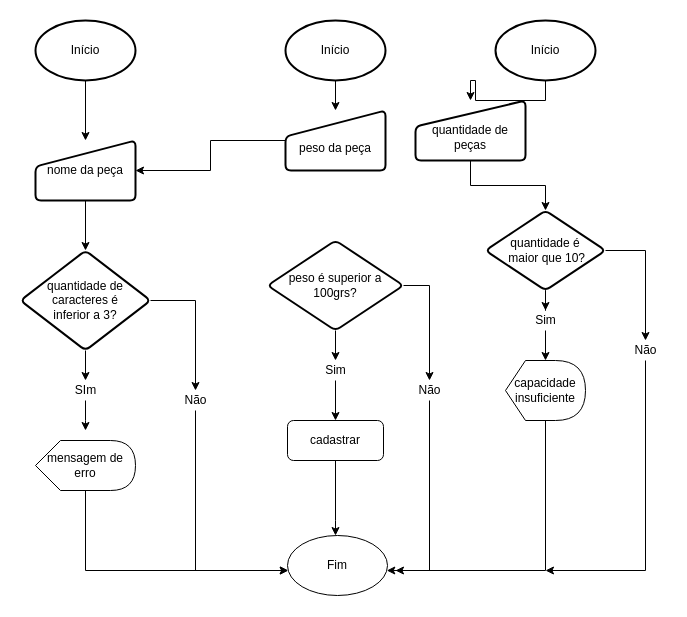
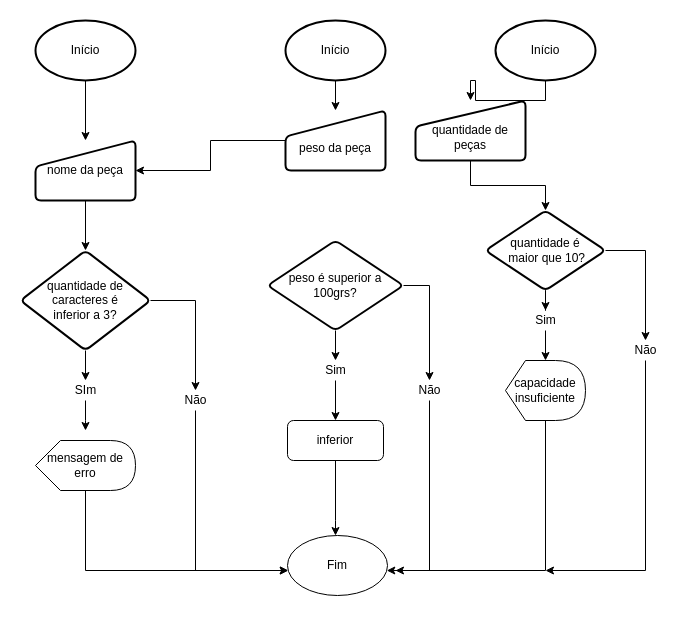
  <mxCell id="0" />
  <mxCell id="1" parent="0" />
  <mxCell id="2" value="" style="edgeStyle=orthogonalEdgeStyle;rounded=0;orthogonalLoop=1;jettySize=auto;html=1;" parent="1" source="3" target="8" edge="1"><mxGeometry relative="1" as="geometry" /></mxCell>
  <mxCell id="3" value="nome da peça" style="html=1;strokeWidth=2;shape=manualInput;whiteSpace=wrap;rounded=1;size=26;arcSize=11;" parent="1" vertex="1"><mxGeometry x="35" y="140" width="100" height="60" as="geometry" /></mxCell>
  <mxCell id="4" value="" style="edgeStyle=orthogonalEdgeStyle;rounded=0;orthogonalLoop=1;jettySize=auto;html=1;" parent="1" source="5" target="3" edge="1"><mxGeometry relative="1" as="geometry" /></mxCell>
  <mxCell id="5" value="Início" style="strokeWidth=2;html=1;shape=mxgraph.flowchart.start_1;whiteSpace=wrap;" parent="1" vertex="1"><mxGeometry x="35" y="20" width="100" height="60" as="geometry" /></mxCell>
  <mxCell id="6" value="" style="edgeStyle=orthogonalEdgeStyle;rounded=0;orthogonalLoop=1;jettySize=auto;html=1;" parent="1" source="8" target="10" edge="1"><mxGeometry relative="1" as="geometry" /></mxCell>
  <mxCell id="7" value="" style="edgeStyle=orthogonalEdgeStyle;rounded=0;orthogonalLoop=1;jettySize=auto;html=1;" parent="1" source="8" target="12" edge="1"><mxGeometry relative="1" as="geometry" /></mxCell>
  <mxCell id="8" value="quantidade de caracteres é &lt;br&gt;inferior a 3?" style="rhombus;whiteSpace=wrap;html=1;rounded=1;strokeWidth=2;arcSize=11;" parent="1" vertex="1"><mxGeometry x="20" y="250" width="130" height="100" as="geometry" /></mxCell>
  <mxCell id="9" value="" style="edgeStyle=orthogonalEdgeStyle;rounded=0;orthogonalLoop=1;jettySize=auto;html=1;" parent="1" source="10" target="15" edge="1"><mxGeometry relative="1" as="geometry"><Array as="points"><mxPoint x="195" y="570" /></Array></mxGeometry></mxCell>
  <mxCell id="10" value="Não" style="text;html=1;align=center;verticalAlign=middle;resizable=0;points=[];autosize=1;strokeColor=none;fillColor=none;" parent="1" vertex="1"><mxGeometry x="175" y="390" width="40" height="20" as="geometry" /></mxCell>
  <mxCell id="11" value="" style="edgeStyle=orthogonalEdgeStyle;rounded=0;orthogonalLoop=1;jettySize=auto;html=1;" parent="1" source="12" edge="1"><mxGeometry relative="1" as="geometry"><mxPoint x="85" y="430" as="targetPoint" /></mxGeometry></mxCell>
  <mxCell id="12" value="SIm" style="text;html=1;align=center;verticalAlign=middle;resizable=0;points=[];autosize=1;strokeColor=none;fillColor=none;" parent="1" vertex="1"><mxGeometry x="65" y="380" width="40" height="20" as="geometry" /></mxCell>
  <mxCell id="13" value="" style="edgeStyle=orthogonalEdgeStyle;rounded=0;orthogonalLoop=1;jettySize=auto;html=1;" parent="1" source="14" target="15" edge="1"><mxGeometry relative="1" as="geometry"><Array as="points"><mxPoint x="85" y="570" /></Array></mxGeometry></mxCell>
  <mxCell id="14" value="mensagem de erro" style="shape=display;whiteSpace=wrap;html=1;" parent="1" vertex="1"><mxGeometry x="35" y="440" width="100" height="50" as="geometry" /></mxCell>
  <mxCell id="15" value="Fim" style="ellipse;whiteSpace=wrap;html=1;" parent="1" vertex="1"><mxGeometry x="287" y="535" width="100" height="60" as="geometry" /></mxCell>
  <mxCell id="16" value="" style="edgeStyle=orthogonalEdgeStyle;rounded=0;orthogonalLoop=1;jettySize=auto;html=1;" parent="1" source="17" target="19" edge="1"><mxGeometry relative="1" as="geometry" /></mxCell>
  <mxCell id="17" value="Início" style="strokeWidth=2;html=1;shape=mxgraph.flowchart.start_1;whiteSpace=wrap;" parent="1" vertex="1"><mxGeometry x="285" y="20" width="100" height="60" as="geometry" /></mxCell>
  <mxCell id="18" value="" style="edgeStyle=orthogonalEdgeStyle;rounded=0;orthogonalLoop=1;jettySize=auto;html=1;" parent="1" source="19" target="3" edge="1"><mxGeometry relative="1" as="geometry" /></mxCell>
  <mxCell id="19" value="&lt;br&gt;peso da peça" style="html=1;strokeWidth=2;shape=manualInput;whiteSpace=wrap;rounded=1;size=26;arcSize=11;" parent="1" vertex="1"><mxGeometry x="285" y="110" width="100" height="60" as="geometry" /></mxCell>
  <mxCell id="20" value="" style="edgeStyle=orthogonalEdgeStyle;rounded=0;orthogonalLoop=1;jettySize=auto;html=1;" parent="1" source="22" target="24" edge="1"><mxGeometry relative="1" as="geometry" /></mxCell>
  <mxCell id="21" value="" style="edgeStyle=orthogonalEdgeStyle;rounded=0;orthogonalLoop=1;jettySize=auto;html=1;" parent="1" source="22" target="26" edge="1"><mxGeometry relative="1" as="geometry" /></mxCell>
  <mxCell id="22" value="peso é superior a 100grs?" style="rhombus;whiteSpace=wrap;html=1;rounded=1;strokeWidth=2;arcSize=11;" parent="1" vertex="1"><mxGeometry x="267" y="240" width="136" height="90" as="geometry" /></mxCell>
  <mxCell id="23" value="" style="edgeStyle=orthogonalEdgeStyle;rounded=0;orthogonalLoop=1;jettySize=auto;html=1;" edge="1" parent="1" source="24"><mxGeometry relative="1" as="geometry"><mxPoint x="395" y="570" as="targetPoint" /><Array as="points"><mxPoint x="429" y="570" /></Array></mxGeometry></mxCell>
  <mxCell id="24" value="Não" style="text;html=1;align=center;verticalAlign=middle;resizable=0;points=[];autosize=1;strokeColor=none;fillColor=none;" parent="1" vertex="1"><mxGeometry x="409" y="380" width="40" height="20" as="geometry" /></mxCell>
  <mxCell id="25" value="" style="edgeStyle=orthogonalEdgeStyle;rounded=0;orthogonalLoop=1;jettySize=auto;html=1;" parent="1" source="26" target="28" edge="1"><mxGeometry relative="1" as="geometry" /></mxCell>
  <mxCell id="26" value="Sim" style="text;html=1;align=center;verticalAlign=middle;resizable=0;points=[];autosize=1;strokeColor=none;fillColor=none;" parent="1" vertex="1"><mxGeometry x="315" y="360" width="40" height="20" as="geometry" /></mxCell>
  <mxCell id="27" value="" style="edgeStyle=orthogonalEdgeStyle;rounded=0;orthogonalLoop=1;jettySize=auto;html=1;" parent="1" source="28" target="15" edge="1"><mxGeometry relative="1" as="geometry"><mxPoint x="335" y="490" as="targetPoint" /><Array as="points"><mxPoint x="335" y="520" /><mxPoint x="335" y="520" /></Array></mxGeometry></mxCell>
- <mxCell id="28" value="cadastrar" style="rounded=1;whiteSpace=wrap;html=1;" parent="1" vertex="1"><mxGeometry x="287" y="420" width="96" height="40" as="geometry" /></mxCell>
+ <mxCell id="28" value="inferior" style="rounded=1;whiteSpace=wrap;html=1;" parent="1" vertex="1"><mxGeometry x="287" y="420" width="96" height="40" as="geometry" /></mxCell>
  <mxCell id="29" value="" style="edgeStyle=orthogonalEdgeStyle;rounded=0;orthogonalLoop=1;jettySize=auto;html=1;" parent="1" source="30" target="32" edge="1"><mxGeometry relative="1" as="geometry" /></mxCell>
  <mxCell id="30" value="Início" style="strokeWidth=2;html=1;shape=mxgraph.flowchart.start_1;whiteSpace=wrap;" parent="1" vertex="1"><mxGeometry x="495" y="20" width="100" height="60" as="geometry" /></mxCell>
  <mxCell id="31" value="" style="edgeStyle=orthogonalEdgeStyle;rounded=0;orthogonalLoop=1;jettySize=auto;html=1;" parent="1" source="32" target="35" edge="1"><mxGeometry relative="1" as="geometry" /></mxCell>
  <mxCell id="32" value="&lt;br&gt;quantidade de peças" style="html=1;strokeWidth=2;shape=manualInput;whiteSpace=wrap;rounded=1;size=26;arcSize=11;" parent="1" vertex="1"><mxGeometry x="415" y="100" width="110" height="60" as="geometry" /></mxCell>
  <mxCell id="33" value="" style="edgeStyle=orthogonalEdgeStyle;rounded=0;orthogonalLoop=1;jettySize=auto;html=1;" parent="1" source="35" target="37" edge="1"><mxGeometry relative="1" as="geometry" /></mxCell>
  <mxCell id="34" value="" style="edgeStyle=orthogonalEdgeStyle;rounded=0;orthogonalLoop=1;jettySize=auto;html=1;" parent="1" source="35" target="41" edge="1"><mxGeometry relative="1" as="geometry" /></mxCell>
  <mxCell id="35" value="quantidade é&lt;br&gt;&amp;nbsp;maior que 10?" style="rhombus;whiteSpace=wrap;html=1;rounded=1;strokeWidth=2;arcSize=11;" parent="1" vertex="1"><mxGeometry x="485" y="210" width="120" height="80" as="geometry" /></mxCell>
  <mxCell id="36" value="" style="edgeStyle=orthogonalEdgeStyle;rounded=0;orthogonalLoop=1;jettySize=auto;html=1;" parent="1" source="37" target="39" edge="1"><mxGeometry relative="1" as="geometry" /></mxCell>
  <mxCell id="37" value="Sim" style="text;html=1;align=center;verticalAlign=middle;resizable=0;points=[];autosize=1;strokeColor=none;fillColor=none;" parent="1" vertex="1"><mxGeometry x="525" y="310" width="40" height="20" as="geometry" /></mxCell>
  <mxCell id="38" value="" style="edgeStyle=orthogonalEdgeStyle;rounded=0;orthogonalLoop=1;jettySize=auto;html=1;" parent="1" source="39" edge="1" target="15"><mxGeometry relative="1" as="geometry"><mxPoint x="545" y="570" as="targetPoint" /><Array as="points"><mxPoint x="545" y="570" /></Array></mxGeometry></mxCell>
  <mxCell id="39" value="capacidade insuficiente" style="shape=display;whiteSpace=wrap;html=1;" parent="1" vertex="1"><mxGeometry x="505" y="360" width="80" height="60" as="geometry" /></mxCell>
  <mxCell id="40" value="" style="edgeStyle=orthogonalEdgeStyle;rounded=0;orthogonalLoop=1;jettySize=auto;html=1;" parent="1" source="41" edge="1"><mxGeometry relative="1" as="geometry"><Array as="points"><mxPoint x="645" y="570" /></Array><mxPoint x="545" y="570" as="targetPoint" /></mxGeometry></mxCell>
  <mxCell id="41" value="Não" style="text;html=1;align=center;verticalAlign=middle;resizable=0;points=[];autosize=1;strokeColor=none;fillColor=none;" parent="1" vertex="1"><mxGeometry x="625" y="340" width="40" height="20" as="geometry" /></mxCell>
